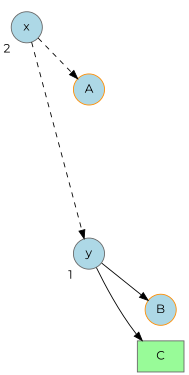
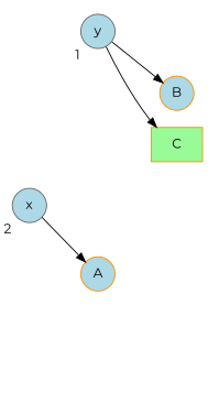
  digraph {
    fontname=Montserrat
    rankdir=LR
    node [fontname=Montserrat shape=circle style=invis]
    edge [fontname=Montserrat style=invis]
    b12 [width=.1]
    c12 [width=.1]
    c34 [width=.1]
    n4 [color=gray40 fillcolor=lightblue label=x style=filled xlabel=2]
    n5 [color=darkorange fillcolor=lightblue label=A style=filled]
    n6 [color=gray40 fillcolor=lightblue label=y style=filled xlabel=1]
    c1
    c2
    n9 [color=darkorange fillcolor=lightblue label=B style=filled]
-   n10 [color=gray40 fillcolor=palegreen label=C shape=rect style=filled]
+   n10 [color=darkorange fillcolor=palegreen label=C shape=rect style=filled]
    subgraph sub_1 {
      rank=same
      b12
      c12
      c34
    }
    n4 -> b12 [weight=10]
-   n4 -> n5 [style=dashed]
-   n4 -> n6 [style=dashed]
+   n4 -> n5 [style=solid]
    n5 -> c12 [weight=10]
    n5 -> c1
    n5 -> c2
    n6 -> c34 [weight=10]
    n6 -> n9 [style=solid]
    n6 -> n10 [style=solid]
  }
